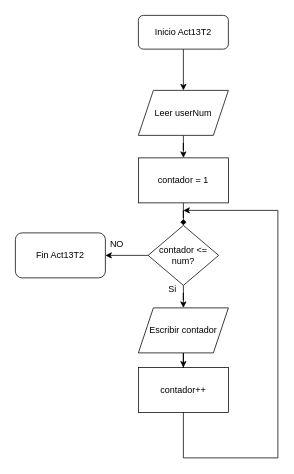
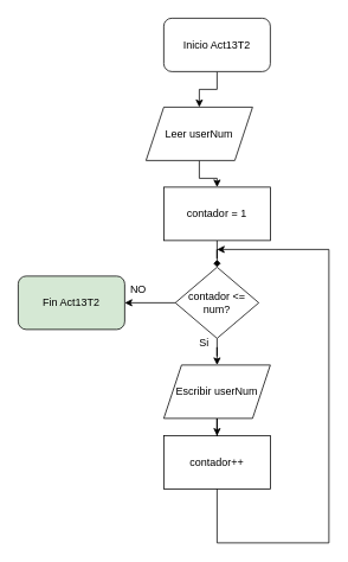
  <mxCell id="0" />
  <mxCell id="1" parent="0" />
  <mxCell id="2" value="" style="edgeStyle=orthogonalEdgeStyle;rounded=0;orthogonalLoop=1;jettySize=auto;html=1;" edge="1" parent="1" source="3" target="5"><mxGeometry relative="1" as="geometry" /></mxCell>
- <mxCell id="3" value="Inicio Act13T2" style="rounded=1;whiteSpace=wrap;html=1;" vertex="1" parent="1"><mxGeometry x="184" y="20" width="120" height="45" as="geometry" /></mxCell>
+ <mxCell id="3" value="Inicio Act13T2" style="rounded=1;whiteSpace=wrap;html=1;" vertex="1" parent="1"><mxGeometry x="184" y="20" width="120" height="60" as="geometry" /></mxCell>
  <mxCell id="4" value="" style="edgeStyle=orthogonalEdgeStyle;rounded=0;orthogonalLoop=1;jettySize=auto;html=1;" edge="1" parent="1" source="5" target="7"><mxGeometry relative="1" as="geometry" /></mxCell>
- <mxCell id="5" value="Leer userNum" style="shape=parallelogram;perimeter=parallelogramPerimeter;whiteSpace=wrap;html=1;fixedSize=1;" vertex="1" parent="1"><mxGeometry x="184" y="120" width="120" height="60" as="geometry" /></mxCell>
+ <mxCell id="5" value="Leer userNum" style="shape=parallelogram;perimeter=parallelogramPerimeter;whiteSpace=wrap;html=1;fixedSize=1;" vertex="1" parent="1"><mxGeometry x="164" y="120" width="120" height="60" as="geometry" /></mxCell>
  <mxCell id="6" value="" style="edgeStyle=orthogonalEdgeStyle;rounded=0;orthogonalLoop=1;jettySize=auto;html=1;endArrow=diamond;" edge="1" parent="1" source="7" target="10"><mxGeometry relative="1" as="geometry" /></mxCell>
  <mxCell id="7" value="contador = 1" style="rounded=0;whiteSpace=wrap;html=1;" vertex="1" parent="1"><mxGeometry x="184" y="210" width="120" height="60" as="geometry" /></mxCell>
  <mxCell id="8" value="" style="edgeStyle=orthogonalEdgeStyle;rounded=0;orthogonalLoop=1;jettySize=auto;html=1;" edge="1" parent="1" source="10" target="13"><mxGeometry relative="1" as="geometry" /></mxCell>
  <mxCell id="9" value="" style="edgeStyle=orthogonalEdgeStyle;rounded=0;orthogonalLoop=1;jettySize=auto;html=1;" edge="1" parent="1" source="10" target="15"><mxGeometry relative="1" as="geometry" /></mxCell>
  <mxCell id="10" value="contador &amp;lt;= num?" style="rhombus;whiteSpace=wrap;html=1;" vertex="1" parent="1"><mxGeometry x="197" y="300" width="94" height="80" as="geometry" /></mxCell>
  <mxCell id="11" value="contador++" style="rounded=0;whiteSpace=wrap;html=1;" vertex="1" parent="1"><mxGeometry x="184" y="489.5" width="120" height="60" as="geometry" /></mxCell>
  <mxCell id="12" value="" style="edgeStyle=orthogonalEdgeStyle;rounded=0;orthogonalLoop=1;jettySize=auto;html=1;" edge="1" parent="1" source="13" target="11"><mxGeometry relative="1" as="geometry" /></mxCell>
- <mxCell id="13" value="Escribir contador" style="shape=parallelogram;perimeter=parallelogramPerimeter;whiteSpace=wrap;html=1;fixedSize=1;" vertex="1" parent="1"><mxGeometry x="184" y="410" width="120" height="60" as="geometry" /></mxCell>
+ <mxCell id="13" value="Escribir userNum" style="shape=parallelogram;perimeter=parallelogramPerimeter;whiteSpace=wrap;html=1;fixedSize=1;" vertex="1" parent="1"><mxGeometry x="184" y="410" width="120" height="60" as="geometry" /></mxCell>
  <mxCell id="14" value="" style="endArrow=classic;html=1;rounded=0;exitX=0.5;exitY=1;exitDx=0;exitDy=0;" edge="1" parent="1" source="11"><mxGeometry width="50" height="50" relative="1" as="geometry"><mxPoint x="220" y="330" as="sourcePoint" /><mxPoint x="244" y="280" as="targetPoint" /><Array as="points"><mxPoint x="244" y="610" /><mxPoint x="370" y="610" /><mxPoint x="370" y="280" /></Array></mxGeometry></mxCell>
- <mxCell id="15" value="Fin Act13T2" style="rounded=1;whiteSpace=wrap;html=1;" vertex="1" parent="1"><mxGeometry x="20" y="310" width="120" height="60" as="geometry" /></mxCell>
+ <mxCell id="15" value="Fin Act13T2" style="rounded=1;whiteSpace=wrap;html=1;fillColor=#d5e8d4;" vertex="1" parent="1"><mxGeometry x="20" y="310" width="120" height="60" as="geometry" /></mxCell>
  <mxCell id="16" value="NO" style="text;html=1;align=center;verticalAlign=middle;resizable=0;points=[];autosize=1;strokeColor=none;fillColor=none;" vertex="1" parent="1"><mxGeometry x="135" y="310" width="40" height="30" as="geometry" /></mxCell>
  <mxCell id="17" value="Si" style="text;html=1;align=center;verticalAlign=middle;resizable=0;points=[];autosize=1;strokeColor=none;fillColor=none;" vertex="1" parent="1"><mxGeometry x="214" y="370" width="30" height="30" as="geometry" /></mxCell>
